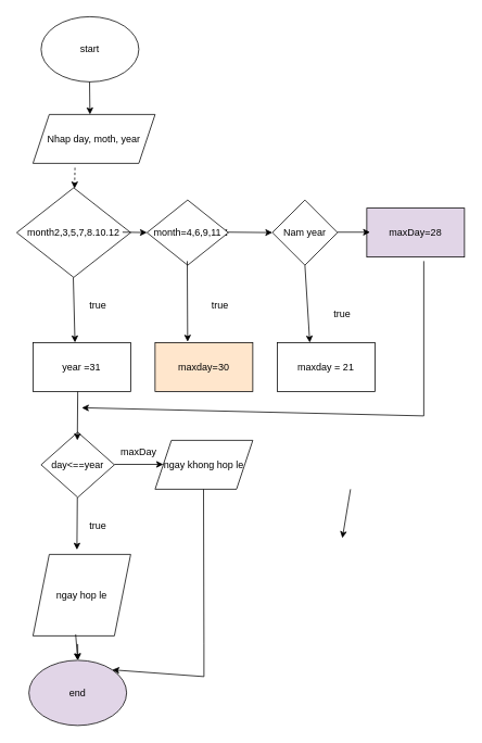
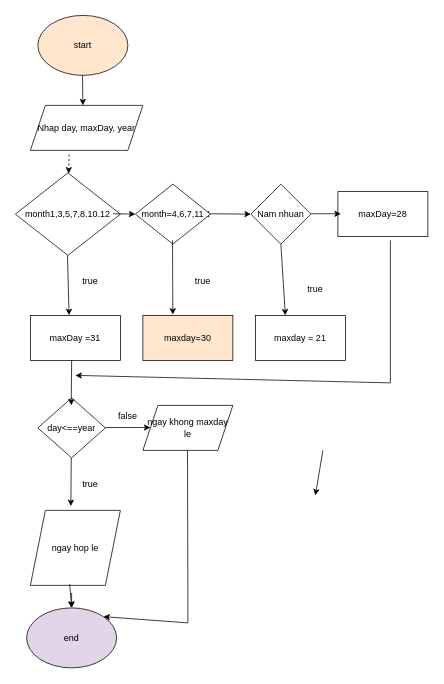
  <mxCell id="0" />
  <mxCell id="1" parent="0" />
- <mxCell id="2" value="start" style="ellipse;whiteSpace=wrap;html=1;" vertex="1" parent="1"><mxGeometry x="50" y="20" width="120" height="80" as="geometry" /></mxCell>
- <mxCell id="3" value="Nhap day, moth, year" style="shape=parallelogram;perimeter=parallelogramPerimeter;whiteSpace=wrap;html=1;fixedSize=1;" vertex="1" parent="1"><mxGeometry x="40" y="140" width="150" height="60" as="geometry" /></mxCell>
- <mxCell id="4" value="month2,3,5,7,8.10.12" style="rhombus;whiteSpace=wrap;html=1;" vertex="1" parent="1"><mxGeometry x="20" y="230" width="140" height="110" as="geometry" /></mxCell>
+ <mxCell id="2" value="start" style="ellipse;whiteSpace=wrap;html=1;fillColor=#ffe6cc;" vertex="1" parent="1"><mxGeometry x="50" y="20" width="120" height="80" as="geometry" /></mxCell>
+ <mxCell id="3" value="Nhap day, maxDay, year" style="shape=parallelogram;perimeter=parallelogramPerimeter;whiteSpace=wrap;html=1;fixedSize=1;" vertex="1" parent="1"><mxGeometry x="40" y="140" width="150" height="60" as="geometry" /></mxCell>
+ <mxCell id="4" value="month1,3,5,7,8.10.12" style="rhombus;whiteSpace=wrap;html=1;" vertex="1" parent="1"><mxGeometry x="20" y="230" width="140" height="110" as="geometry" /></mxCell>
  <mxCell id="5" style="edgeStyle=orthogonalEdgeStyle;rounded=0;orthogonalLoop=1;jettySize=auto;html=1;exitX=1;exitY=0.5;exitDx=0;exitDy=0;" edge="1" parent="1" source="6"><mxGeometry relative="1" as="geometry"><mxPoint x="270" y="285" as="targetPoint" /></mxGeometry></mxCell>
- <mxCell id="6" value="month=4,6,9,11" style="rhombus;whiteSpace=wrap;html=1;" vertex="1" parent="1"><mxGeometry x="180" y="245" width="100" height="80" as="geometry" /></mxCell>
- <mxCell id="7" value="Nam year" style="rhombus;whiteSpace=wrap;html=1;" vertex="1" parent="1"><mxGeometry x="334" y="245" width="80" height="80" as="geometry" /></mxCell>
- <mxCell id="8" value="maxDay=28" style="rounded=0;whiteSpace=wrap;html=1;fillColor=#e1d5e7;" vertex="1" parent="1"><mxGeometry x="450" y="255" width="120" height="60" as="geometry" /></mxCell>
- <mxCell id="9" value="year =31" style="rounded=0;whiteSpace=wrap;html=1;" vertex="1" parent="1"><mxGeometry x="40" y="420" width="120" height="60" as="geometry" /></mxCell>
+ <mxCell id="6" value="month=4,6,7,11" style="rhombus;whiteSpace=wrap;html=1;" vertex="1" parent="1"><mxGeometry x="180" y="245" width="100" height="80" as="geometry" /></mxCell>
+ <mxCell id="7" value="Nam nhuan" style="rhombus;whiteSpace=wrap;html=1;" vertex="1" parent="1"><mxGeometry x="334" y="245" width="80" height="80" as="geometry" /></mxCell>
+ <mxCell id="8" value="maxDay=28" style="rounded=0;whiteSpace=wrap;html=1;" vertex="1" parent="1"><mxGeometry x="450" y="255" width="120" height="60" as="geometry" /></mxCell>
+ <mxCell id="9" value="maxDay =31" style="rounded=0;whiteSpace=wrap;html=1;" vertex="1" parent="1"><mxGeometry x="40" y="420" width="120" height="60" as="geometry" /></mxCell>
  <mxCell id="10" value="maxday=30" style="rounded=0;whiteSpace=wrap;html=1;fillColor=#ffe6cc;" vertex="1" parent="1"><mxGeometry x="190" y="420" width="120" height="60" as="geometry" /></mxCell>
  <mxCell id="11" value="maxday = 21" style="rounded=0;whiteSpace=wrap;html=1;" vertex="1" parent="1"><mxGeometry x="340" y="420" width="120" height="60" as="geometry" /></mxCell>
  <mxCell id="12" value="" style="endArrow=classic;html=1;rounded=0;entryX=0.43;entryY=-0.003;entryDx=0;entryDy=0;entryPerimeter=0;" edge="1" parent="1" target="9"><mxGeometry width="50" height="50" relative="1" as="geometry"><mxPoint x="89.5" y="340" as="sourcePoint" /><mxPoint x="90" y="410" as="targetPoint" /></mxGeometry></mxCell>
  <mxCell id="13" value="" style="endArrow=classic;html=1;rounded=0;entryX=0.333;entryY=-0.017;entryDx=0;entryDy=0;entryPerimeter=0;" edge="1" parent="1" target="10"><mxGeometry width="50" height="50" relative="1" as="geometry"><mxPoint x="229.5" y="320" as="sourcePoint" /><mxPoint x="229.5" y="380" as="targetPoint" /></mxGeometry></mxCell>
  <mxCell id="14" value="" style="endArrow=classic;html=1;rounded=0;" edge="1" parent="1"><mxGeometry width="50" height="50" relative="1" as="geometry"><mxPoint x="374" y="325" as="sourcePoint" /><mxPoint x="380" y="420" as="targetPoint" /></mxGeometry></mxCell>
  <mxCell id="15" value="true" style="text;html=1;strokeColor=none;fillColor=none;align=center;verticalAlign=middle;whiteSpace=wrap;rounded=0;" vertex="1" parent="1"><mxGeometry x="390" y="370" width="60" height="30" as="geometry" /></mxCell>
  <mxCell id="16" value="true" style="text;html=1;strokeColor=none;fillColor=none;align=center;verticalAlign=middle;whiteSpace=wrap;rounded=0;" vertex="1" parent="1"><mxGeometry x="240" y="360" width="60" height="30" as="geometry" /></mxCell>
  <mxCell id="17" value="true" style="text;html=1;strokeColor=none;fillColor=none;align=center;verticalAlign=middle;whiteSpace=wrap;rounded=0;" vertex="1" parent="1"><mxGeometry x="90" y="360" width="60" height="30" as="geometry" /></mxCell>
  <mxCell id="18" value="" style="endArrow=classic;html=1;rounded=0;exitX=0.344;exitY=1.09;exitDx=0;exitDy=0;exitPerimeter=0;dashed=1;" edge="1" parent="1" source="3" target="4"><mxGeometry width="50" height="50" relative="1" as="geometry"><mxPoint x="85" y="195" as="sourcePoint" /><mxPoint x="95" y="255" as="targetPoint" /></mxGeometry></mxCell>
  <mxCell id="19" value="" style="endArrow=classic;html=1;rounded=0;" edge="1" parent="1"><mxGeometry width="50" height="50" relative="1" as="geometry"><mxPoint x="109.5" y="100" as="sourcePoint" /><mxPoint x="110" y="140" as="targetPoint" /></mxGeometry></mxCell>
  <mxCell id="20" value="" style="endArrow=classic;html=1;rounded=0;" edge="1" parent="1"><mxGeometry width="50" height="50" relative="1" as="geometry"><mxPoint x="150" y="284.5" as="sourcePoint" /><mxPoint x="180" y="285" as="targetPoint" /></mxGeometry></mxCell>
  <mxCell id="21" value="" style="endArrow=classic;html=1;rounded=0;entryX=0;entryY=0.5;entryDx=0;entryDy=0;" edge="1" parent="1" target="7"><mxGeometry width="50" height="50" relative="1" as="geometry"><mxPoint x="280" y="284.5" as="sourcePoint" /><mxPoint x="320" y="284.5" as="targetPoint" /></mxGeometry></mxCell>
  <mxCell id="22" value="" style="endArrow=classic;html=1;rounded=0;" edge="1" parent="1"><mxGeometry width="50" height="50" relative="1" as="geometry"><mxPoint x="414" y="284.5" as="sourcePoint" /><mxPoint x="454" y="284.5" as="targetPoint" /></mxGeometry></mxCell>
  <mxCell id="23" value="day&amp;lt;==year" style="rhombus;whiteSpace=wrap;html=1;" vertex="1" parent="1"><mxGeometry x="50" y="530" width="90" height="80" as="geometry" /></mxCell>
- <mxCell id="24" value="ngay khong hop le" style="shape=parallelogram;perimeter=parallelogramPerimeter;whiteSpace=wrap;html=1;fixedSize=1;" vertex="1" parent="1"><mxGeometry x="190" y="540" width="120" height="60" as="geometry" /></mxCell>
+ <mxCell id="24" value="ngay khong maxday le" style="shape=parallelogram;perimeter=parallelogramPerimeter;whiteSpace=wrap;html=1;fixedSize=1;" vertex="1" parent="1"><mxGeometry x="190" y="540" width="120" height="60" as="geometry" /></mxCell>
  <mxCell id="25" value="ngay hop le" style="shape=parallelogram;perimeter=parallelogramPerimeter;whiteSpace=wrap;html=1;fixedSize=1;" vertex="1" parent="1"><mxGeometry x="40" y="680" width="120" height="100" as="geometry" /></mxCell>
  <mxCell id="26" value="" style="endArrow=classic;html=1;rounded=0;" edge="1" parent="1"><mxGeometry width="50" height="50" relative="1" as="geometry"><mxPoint x="95" y="480" as="sourcePoint" /><mxPoint x="94.5" y="540" as="targetPoint" /></mxGeometry></mxCell>
  <mxCell id="27" value="" style="endArrow=classic;html=1;rounded=0;entryX=0.45;entryY=-0.057;entryDx=0;entryDy=0;entryPerimeter=0;" edge="1" parent="1" target="25"><mxGeometry width="50" height="50" relative="1" as="geometry"><mxPoint x="94.5" y="610" as="sourcePoint" /><mxPoint x="94.5" y="670" as="targetPoint" /></mxGeometry></mxCell>
  <mxCell id="28" value="end" style="ellipse;whiteSpace=wrap;html=1;fillColor=#e1d5e7;" vertex="1" parent="1"><mxGeometry x="35" y="810" width="120" height="80" as="geometry" /></mxCell>
  <mxCell id="29" value="" style="endArrow=classic;html=1;rounded=0;entryX=0.5;entryY=0;entryDx=0;entryDy=0;" edge="1" parent="1" target="28"><mxGeometry width="50" height="50" relative="1" as="geometry"><mxPoint x="95" y="790" as="sourcePoint" /><mxPoint x="94.5" y="800" as="targetPoint" /></mxGeometry></mxCell>
  <mxCell id="30" value="" style="endArrow=classic;html=1;rounded=0;entryX=1;entryY=0;entryDx=0;entryDy=0;" edge="1" parent="1" target="28"><mxGeometry width="50" height="50" relative="1" as="geometry"><mxPoint x="249.5" y="600" as="sourcePoint" /><mxPoint x="100" y="790" as="targetPoint" /><Array as="points"><mxPoint x="250" y="790" /><mxPoint x="250" y="830" /></Array></mxGeometry></mxCell>
  <mxCell id="31" value="" style="endArrow=classic;html=1;rounded=0;entryX=0.5;entryY=0;entryDx=0;entryDy=0;exitX=0.437;exitY=0.983;exitDx=0;exitDy=0;exitPerimeter=0;" edge="1" parent="1" source="25"><mxGeometry width="50" height="50" relative="1" as="geometry"><mxPoint x="90" y="740" as="sourcePoint" /><mxPoint x="95" y="810" as="targetPoint" /></mxGeometry></mxCell>
  <mxCell id="32" value="true" style="text;html=1;strokeColor=none;fillColor=none;align=center;verticalAlign=middle;whiteSpace=wrap;rounded=0;" vertex="1" parent="1"><mxGeometry x="90" y="630" width="60" height="30" as="geometry" /></mxCell>
  <mxCell id="33" value="" style="endArrow=classic;html=1;rounded=0;" edge="1" parent="1"><mxGeometry width="50" height="50" relative="1" as="geometry"><mxPoint x="140" y="569.5" as="sourcePoint" /><mxPoint x="200" y="569.5" as="targetPoint" /></mxGeometry></mxCell>
- <mxCell id="34" value="maxDay" style="text;html=1;strokeColor=none;fillColor=none;align=center;verticalAlign=middle;whiteSpace=wrap;rounded=0;" vertex="1" parent="1"><mxGeometry x="140" y="540" width="60" height="30" as="geometry" /></mxCell>
+ <mxCell id="34" value="false" style="text;html=1;strokeColor=none;fillColor=none;align=center;verticalAlign=middle;whiteSpace=wrap;rounded=0;" vertex="1" parent="1"><mxGeometry x="140" y="540" width="60" height="30" as="geometry" /></mxCell>
  <mxCell id="35" value="" style="endArrow=classic;html=1;rounded=0;" edge="1" parent="1"><mxGeometry width="50" height="50" relative="1" as="geometry"><mxPoint x="520" y="320" as="sourcePoint" /><mxPoint x="100" y="500" as="targetPoint" /><Array as="points"><mxPoint x="520" y="510" /></Array></mxGeometry></mxCell>
  <mxCell id="36" value="" style="endArrow=classic;html=1;rounded=0;" edge="1" parent="1"><mxGeometry width="50" height="50" relative="1" as="geometry"><mxPoint x="430" y="600" as="sourcePoint" /><mxPoint x="420" y="660" as="targetPoint" /></mxGeometry></mxCell>
